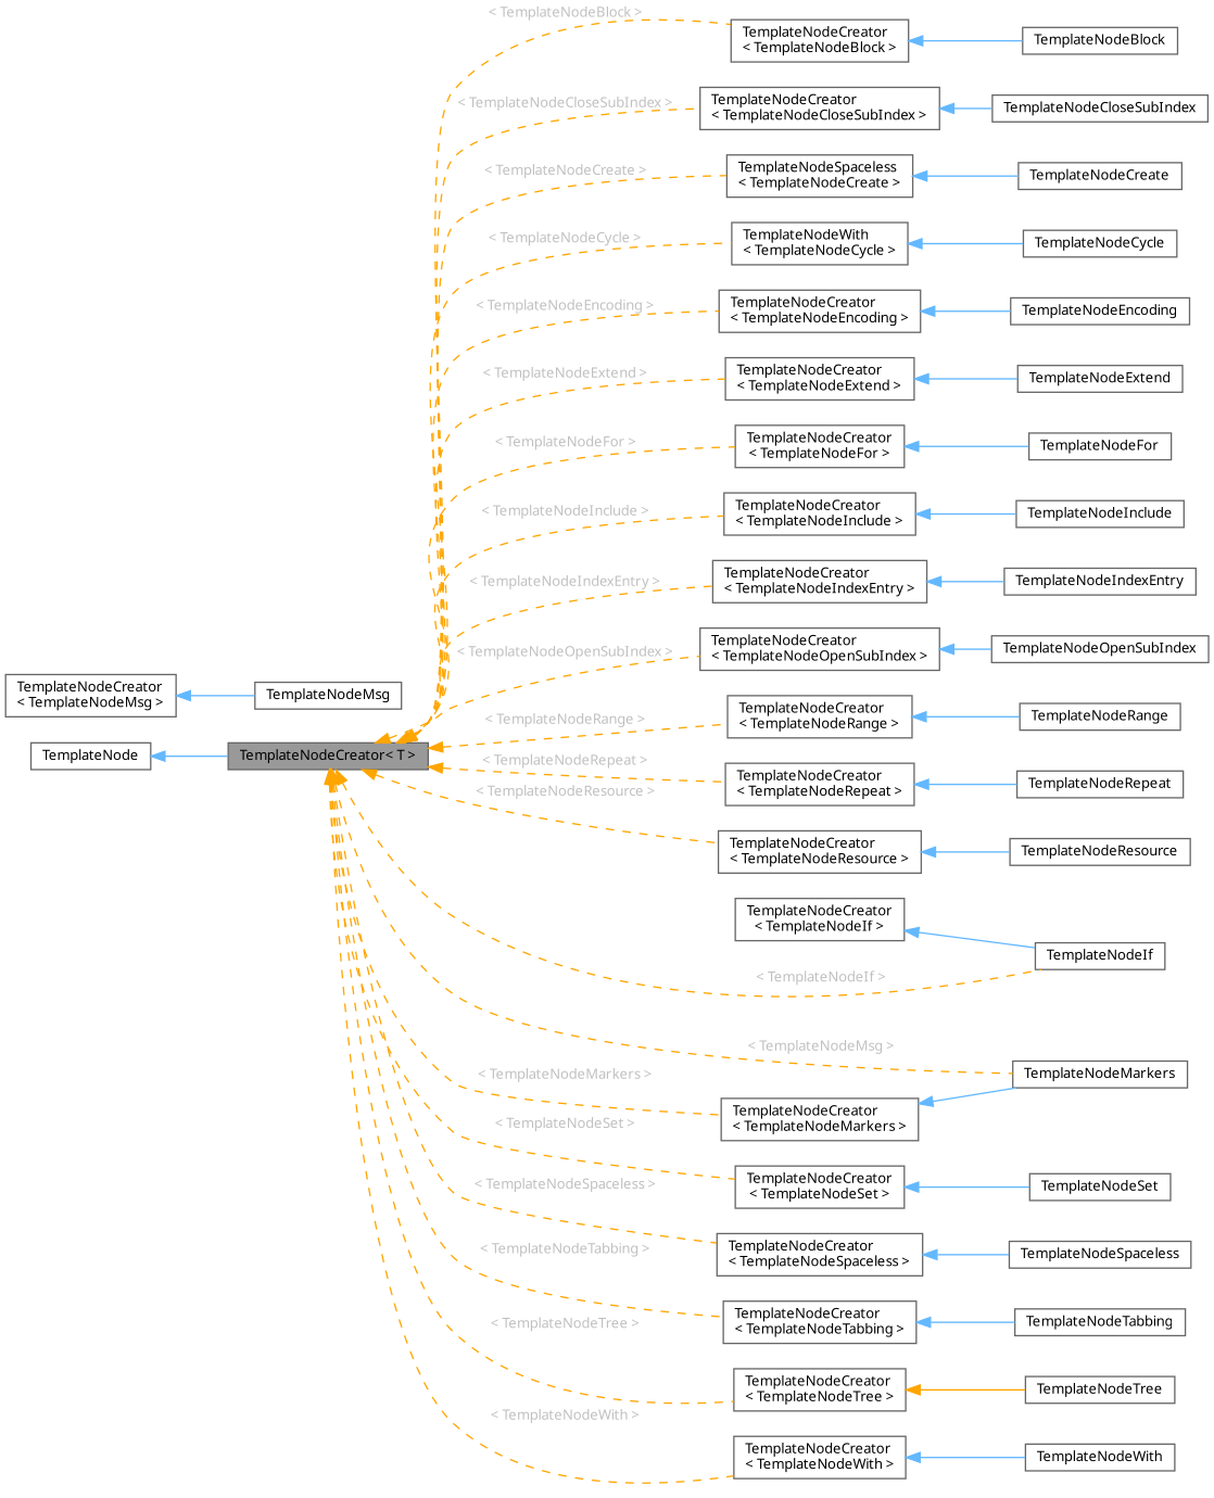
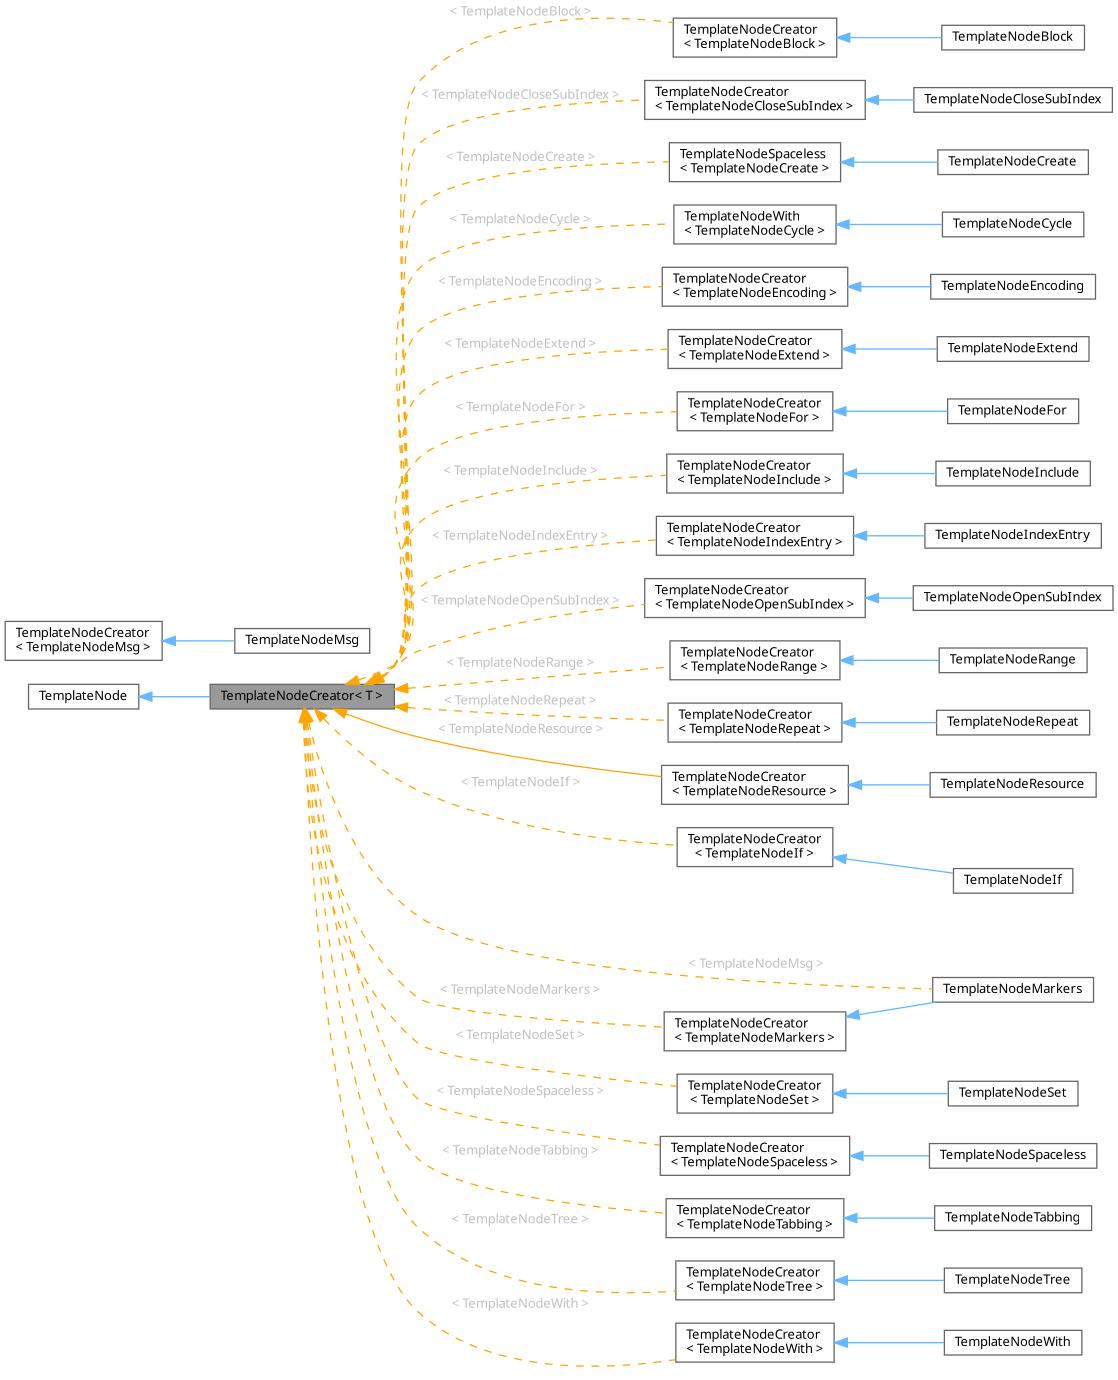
  digraph {
    fontname="Noto Sans"
    rankdir=LR
    node [color=gray40 fillcolor=white fontname="Noto Sans" fontsize=10 shape=box style=filled]
    edge [color=steelblue1 dir=back fontname="Noto Sans" fontsize=10 labelfontname=Helvetica labelfontsize=10 style=solid]
    n1 [fillcolor=grey60 fontcolor=black height=0.2 label="TemplateNodeCreator\< T \>" width=0.4]
    n2 [height=0.2 label="TemplateNodeCreator\l\< TemplateNodeBlock \>" width=0.4]
    n3 [height=0.2 label="TemplateNodeCreator\l\< TemplateNodeCloseSubIndex \>" width=0.4]
    n4 [height=0.2 label="TemplateNodeSpaceless\l\< TemplateNodeCreate \>" width=0.4]
    n5 [height=0.2 label="TemplateNodeWith\l\< TemplateNodeCycle \>" width=0.4]
    n6 [height=0.2 label="TemplateNodeCreator\l\< TemplateNodeEncoding \>" width=0.4]
    n7 [height=0.2 label="TemplateNodeCreator\l\< TemplateNodeExtend \>" width=0.4]
    n8 [height=0.2 label="TemplateNodeCreator\l\< TemplateNodeFor \>" width=0.4]
    n9 [height=0.2 label="TemplateNodeCreator\l\< TemplateNodeIf \>" width=0.4]
    n10 [height=0.2 label="TemplateNodeCreator\l\< TemplateNodeInclude \>" width=0.4]
    n11 [height=0.2 label="TemplateNodeCreator\l\< TemplateNodeIndexEntry \>" width=0.4]
    n12 [height=0.2 label="TemplateNodeCreator\l\< TemplateNodeMarkers \>" width=0.4]
    n13 [height=0.2 label="TemplateNodeCreator\l\< TemplateNodeOpenSubIndex \>" width=0.4]
    n14 [height=0.2 label="TemplateNodeCreator\l\< TemplateNodeRange \>" width=0.4]
    n15 [height=0.2 label="TemplateNodeCreator\l\< TemplateNodeRepeat \>" width=0.4]
    n16 [height=0.2 label="TemplateNodeCreator\l\< TemplateNodeResource \>" width=0.4]
    n17 [height=0.2 label="TemplateNodeCreator\l\< TemplateNodeSet \>" width=0.4]
    n18 [height=0.2 label="TemplateNodeCreator\l\< TemplateNodeSpaceless \>" width=0.4]
    n19 [height=0.2 label="TemplateNodeCreator\l\< TemplateNodeTabbing \>" width=0.4]
    n20 [height=0.2 label="TemplateNodeCreator\l\< TemplateNodeTree \>" width=0.4]
    n21 [height=0.2 label="TemplateNodeCreator\l\< TemplateNodeWith \>" width=0.4]
    n22 [height=0.2 label=TemplateNodeMarkers width=0.4]
    n23 [height=0.2 label=TemplateNodeBlock width=0.4]
    n24 [height=0.2 label=TemplateNodeCloseSubIndex width=0.4]
    n25 [height=0.2 label=TemplateNodeCreate width=0.4]
    n26 [height=0.2 label=TemplateNodeCycle width=0.4]
    n27 [height=0.2 label=TemplateNodeEncoding width=0.4]
    n28 [height=0.2 label=TemplateNodeExtend width=0.4]
    n29 [height=0.2 label=TemplateNodeFor width=0.4]
    n30 [height=0.2 label=TemplateNodeIf width=0.4]
    n31 [height=0.2 label=TemplateNodeInclude width=0.4]
    n32 [height=0.2 label=TemplateNodeIndexEntry width=0.4]
    n33 [height=0.2 label="TemplateNodeCreator\l\< TemplateNodeMsg \>" width=0.4]
    n34 [height=0.2 label=TemplateNodeMsg width=0.4]
    n35 [height=0.2 label=TemplateNodeOpenSubIndex width=0.4]
    n36 [height=0.2 label=TemplateNodeRange width=0.4]
    n37 [height=0.2 label=TemplateNodeRepeat width=0.4]
    n38 [height=0.2 label=TemplateNodeResource width=0.4]
    n39 [height=0.2 label=TemplateNodeSet width=0.4]
    n40 [height=0.2 label=TemplateNodeSpaceless width=0.4]
    n41 [height=0.2 label=TemplateNodeTabbing width=0.4]
    n42 [height=0.2 label=TemplateNodeTree width=0.4]
    n43 [height=0.2 label=TemplateNodeWith width=0.4]
    n44 [height=0.2 label=TemplateNode width=0.4]
    n1 -> n2 [color=orange fontcolor=grey label=" \< TemplateNodeBlock \>" style=dashed]
    n1 -> n3 [color=orange fontcolor=grey label=" \< TemplateNodeCloseSubIndex \>" style=dashed]
    n1 -> n4 [color=orange fontcolor=grey label=" \< TemplateNodeCreate \>" style=dashed]
    n1 -> n5 [color=orange fontcolor=grey label=" \< TemplateNodeCycle \>" style=dashed]
    n1 -> n6 [color=orange fontcolor=grey label=" \< TemplateNodeEncoding \>" style=dashed]
    n1 -> n7 [color=orange fontcolor=grey label=" \< TemplateNodeExtend \>" style=dashed]
    n1 -> n8 [color=orange fontcolor=grey label=" \< TemplateNodeFor \>" style=dashed]
-   n1 -> n30 [color=orange fontcolor=grey label=" \< TemplateNodeIf \>" style=dashed]
+   n1 -> n9 [color=orange fontcolor=grey label=" \< TemplateNodeIf \>" style=dashed]
    n1 -> n10 [color=orange fontcolor=grey label=" \< TemplateNodeInclude \>" style=dashed]
    n1 -> n11 [color=orange fontcolor=grey label=" \< TemplateNodeIndexEntry \>" style=dashed]
    n1 -> n12 [color=orange fontcolor=grey label=" \< TemplateNodeMarkers \>" style=dashed]
    n1 -> n13 [color=orange fontcolor=grey label=" \< TemplateNodeOpenSubIndex \>" style=dashed]
    n1 -> n14 [color=orange fontcolor=grey label=" \< TemplateNodeRange \>" style=dashed]
    n1 -> n15 [color=orange fontcolor=grey label=" \< TemplateNodeRepeat \>" style=dashed]
-   n1 -> n16 [color=orange fontcolor=grey label=" \< TemplateNodeResource \>" style=dashed]
+   n1 -> n16 [color=orange fontcolor=grey label=" \< TemplateNodeResource \>"]
    n1 -> n17 [color=orange fontcolor=grey label=" \< TemplateNodeSet \>" style=dashed]
    n1 -> n18 [color=orange fontcolor=grey label=" \< TemplateNodeSpaceless \>" style=dashed]
    n1 -> n19 [color=orange fontcolor=grey label=" \< TemplateNodeTabbing \>" style=dashed]
    n1 -> n20 [color=orange fontcolor=grey label=" \< TemplateNodeTree \>" style=dashed]
    n1 -> n21 [color=orange fontcolor=grey label=" \< TemplateNodeWith \>" style=dashed]
    n1 -> n22 [color=orange fontcolor=grey label=" \< TemplateNodeMsg \>" style=dashed]
    n2 -> n23
    n3 -> n24
    n4 -> n25
    n5 -> n26
    n6 -> n27
    n7 -> n28
    n8 -> n29
    n9 -> n30
    n10 -> n31
    n11 -> n32
    n12 -> n22
    n13 -> n35
    n14 -> n36
    n15 -> n37
    n16 -> n38
    n17 -> n39
    n18 -> n40
    n19 -> n41
-   n20 -> n42 [color=orange]
+   n20 -> n42
    n21 -> n43
    n33 -> n34
    n44 -> n1
  }
